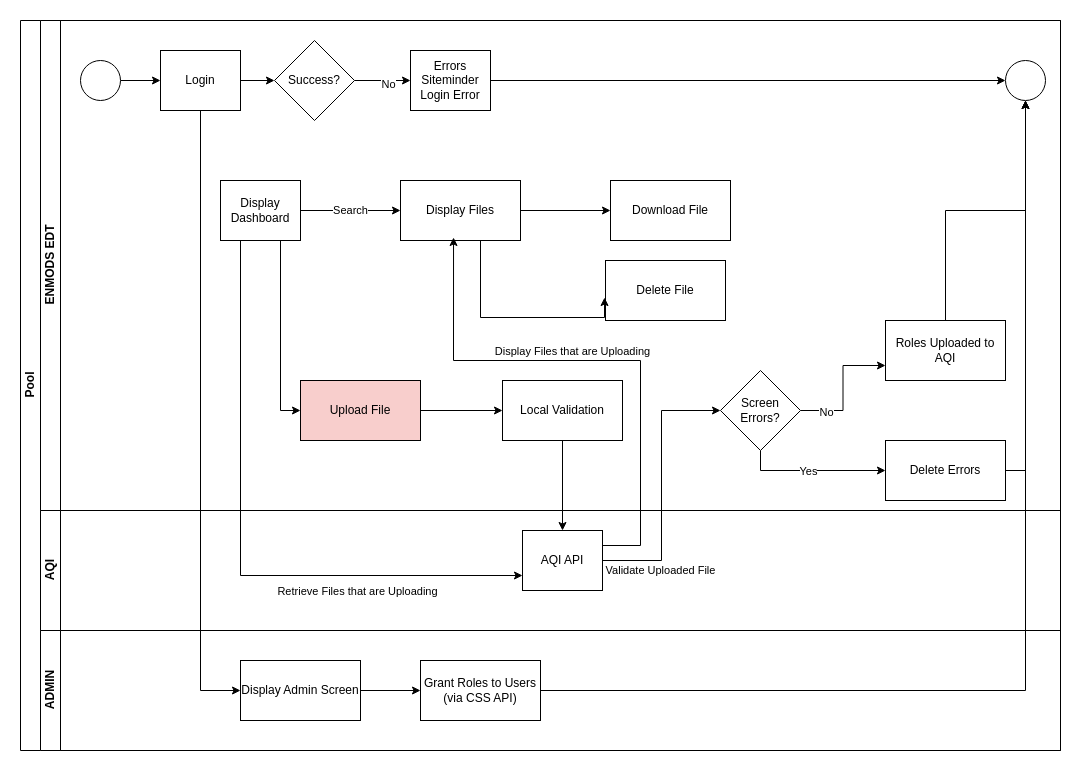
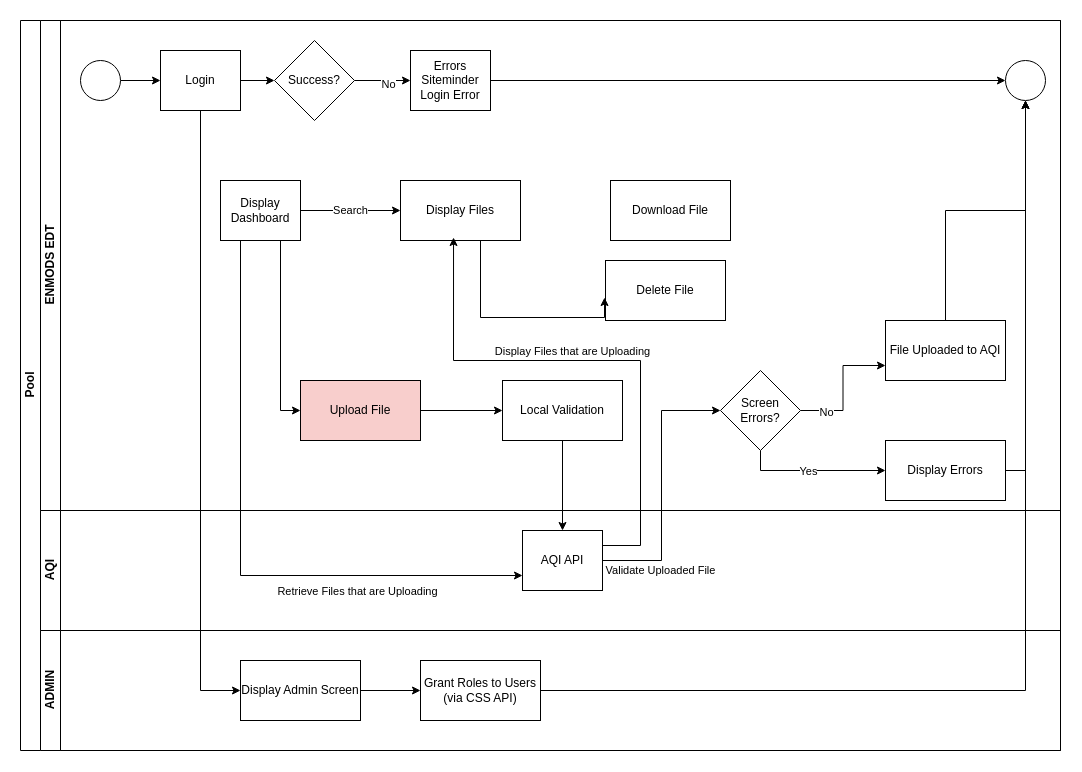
  <mxCell id="0" />
  <mxCell id="1" parent="0" />
  <mxCell id="2" value="Pool" style="swimlane;html=1;childLayout=stackLayout;resizeParent=1;resizeParentMax=0;horizontal=0;startSize=20;horizontalStack=0;" parent="1" vertex="1"><mxGeometry x="20" y="20" width="1040" height="730" as="geometry" /></mxCell>
  <mxCell id="3" value="ENMODS EDT" style="swimlane;html=1;startSize=20;horizontal=0;" parent="2" vertex="1"><mxGeometry x="20" width="1020" height="490" as="geometry" /></mxCell>
  <mxCell id="4" value="" style="edgeStyle=orthogonalEdgeStyle;rounded=0;orthogonalLoop=1;jettySize=auto;html=1;" parent="3" source="5" target="7" edge="1"><mxGeometry relative="1" as="geometry" /></mxCell>
  <mxCell id="5" value="" style="ellipse;whiteSpace=wrap;html=1;" parent="3" vertex="1"><mxGeometry x="40" y="40" width="40" height="40" as="geometry" /></mxCell>
  <mxCell id="6" style="edgeStyle=orthogonalEdgeStyle;rounded=0;orthogonalLoop=1;jettySize=auto;html=1;entryX=0;entryY=0.5;entryDx=0;entryDy=0;" edge="1" parent="3" source="7" target="13"><mxGeometry relative="1" as="geometry" /></mxCell>
  <mxCell id="7" value="Login" style="rounded=0;whiteSpace=wrap;html=1;fontFamily=Helvetica;fontSize=12;fontColor=#000000;align=center;" parent="3" vertex="1"><mxGeometry x="120" y="30" width="80" height="60" as="geometry" /></mxCell>
  <mxCell id="8" value="" style="edgeStyle=orthogonalEdgeStyle;rounded=0;orthogonalLoop=1;jettySize=auto;html=1;endArrow=classic;endFill=1;" parent="3" source="9" target="10" edge="1"><mxGeometry relative="1" as="geometry" /></mxCell>
  <mxCell id="9" value="Errors Siteminder Login Error" style="rounded=0;whiteSpace=wrap;html=1;fontFamily=Helvetica;fontSize=12;fontColor=#000000;align=center;" parent="3" vertex="1"><mxGeometry x="370" y="30" width="80" height="60" as="geometry" /></mxCell>
  <mxCell id="10" value="" style="ellipse;whiteSpace=wrap;html=1;" parent="3" vertex="1"><mxGeometry x="965" y="40" width="40" height="40" as="geometry" /></mxCell>
  <mxCell id="11" style="edgeStyle=orthogonalEdgeStyle;rounded=0;orthogonalLoop=1;jettySize=auto;html=1;entryX=0;entryY=0.5;entryDx=0;entryDy=0;" edge="1" parent="3" source="13" target="9"><mxGeometry relative="1" as="geometry" /></mxCell>
  <mxCell id="12" value="No" style="edgeLabel;html=1;align=center;verticalAlign=middle;resizable=0;points=[];" vertex="1" connectable="0" parent="11"><mxGeometry x="0.179" y="-3" relative="1" as="geometry"><mxPoint as="offset" /></mxGeometry></mxCell>
  <mxCell id="13" value="Success?" style="rhombus;whiteSpace=wrap;html=1;" vertex="1" parent="3"><mxGeometry x="234" y="20" width="80" height="80" as="geometry" /></mxCell>
  <mxCell id="14" value="Search" style="edgeStyle=orthogonalEdgeStyle;rounded=0;orthogonalLoop=1;jettySize=auto;html=1;entryX=0;entryY=0.5;entryDx=0;entryDy=0;" edge="1" parent="3" source="16" target="18"><mxGeometry relative="1" as="geometry" /></mxCell>
  <mxCell id="15" style="edgeStyle=orthogonalEdgeStyle;rounded=0;orthogonalLoop=1;jettySize=auto;html=1;exitX=0.75;exitY=1;exitDx=0;exitDy=0;entryX=0;entryY=0.5;entryDx=0;entryDy=0;" edge="1" parent="3" source="16" target="23"><mxGeometry relative="1" as="geometry" /></mxCell>
  <mxCell id="16" value="Display Dashboard" style="rounded=0;whiteSpace=wrap;html=1;fontFamily=Helvetica;fontSize=12;fontColor=#000000;align=center;" parent="3" vertex="1"><mxGeometry x="180" y="160" width="80" height="60" as="geometry" /></mxCell>
- <mxCell id="17" style="edgeStyle=orthogonalEdgeStyle;rounded=0;orthogonalLoop=1;jettySize=auto;html=1;entryX=0;entryY=0.5;entryDx=0;entryDy=0;" edge="1" parent="3" source="18" target="20"><mxGeometry relative="1" as="geometry" /></mxCell>
  <mxCell id="18" value="Display Files" style="rounded=0;whiteSpace=wrap;html=1;" vertex="1" parent="3"><mxGeometry x="360" y="160" width="120" height="60" as="geometry" /></mxCell>
  <mxCell id="19" value="Delete File" style="rounded=0;whiteSpace=wrap;html=1;" vertex="1" parent="3"><mxGeometry x="565" y="240" width="120" height="60" as="geometry" /></mxCell>
  <mxCell id="20" value="Download File" style="rounded=0;whiteSpace=wrap;html=1;" vertex="1" parent="3"><mxGeometry x="570" y="160" width="120" height="60" as="geometry" /></mxCell>
  <mxCell id="21" style="edgeStyle=orthogonalEdgeStyle;rounded=0;orthogonalLoop=1;jettySize=auto;html=1;entryX=-0.008;entryY=0.617;entryDx=0;entryDy=0;entryPerimeter=0;" edge="1" parent="3" source="18" target="19"><mxGeometry relative="1" as="geometry"><Array as="points"><mxPoint x="440" y="297" /></Array></mxGeometry></mxCell>
  <mxCell id="22" value="" style="edgeStyle=orthogonalEdgeStyle;rounded=0;orthogonalLoop=1;jettySize=auto;html=1;" edge="1" parent="3" source="23" target="33"><mxGeometry relative="1" as="geometry" /></mxCell>
  <mxCell id="23" value="Upload File" style="rounded=0;whiteSpace=wrap;html=1;fillColor=#f8cecc;" vertex="1" parent="3"><mxGeometry x="260" y="360" width="120" height="60" as="geometry" /></mxCell>
  <mxCell id="24" style="edgeStyle=orthogonalEdgeStyle;rounded=0;orthogonalLoop=1;jettySize=auto;html=1;entryX=0;entryY=0.75;entryDx=0;entryDy=0;" edge="1" parent="3" source="28" target="32"><mxGeometry relative="1" as="geometry" /></mxCell>
  <mxCell id="25" value="No" style="edgeLabel;html=1;align=center;verticalAlign=middle;resizable=0;points=[];" vertex="1" connectable="0" parent="24"><mxGeometry x="-0.615" y="-1" relative="1" as="geometry"><mxPoint as="offset" /></mxGeometry></mxCell>
  <mxCell id="26" style="edgeStyle=orthogonalEdgeStyle;rounded=0;orthogonalLoop=1;jettySize=auto;html=1;" edge="1" parent="3" source="28" target="30"><mxGeometry relative="1" as="geometry"><Array as="points"><mxPoint x="720" y="450" /></Array></mxGeometry></mxCell>
  <mxCell id="27" value="Yes" style="edgeLabel;html=1;align=center;verticalAlign=middle;resizable=0;points=[];" vertex="1" connectable="0" parent="26"><mxGeometry x="-0.078" relative="1" as="geometry"><mxPoint as="offset" /></mxGeometry></mxCell>
  <mxCell id="28" value="Screen Errors?" style="rhombus;whiteSpace=wrap;html=1;" vertex="1" parent="3"><mxGeometry x="680" y="350" width="80" height="80" as="geometry" /></mxCell>
  <mxCell id="29" style="edgeStyle=orthogonalEdgeStyle;rounded=0;orthogonalLoop=1;jettySize=auto;html=1;entryX=0.5;entryY=1;entryDx=0;entryDy=0;" edge="1" parent="3" source="30" target="10"><mxGeometry relative="1" as="geometry"><Array as="points"><mxPoint x="985" y="450" /></Array></mxGeometry></mxCell>
- <mxCell id="30" value="Delete Errors" style="rounded=0;whiteSpace=wrap;html=1;" vertex="1" parent="3"><mxGeometry x="845" y="420" width="120" height="60" as="geometry" /></mxCell>
+ <mxCell id="30" value="Display Errors" style="rounded=0;whiteSpace=wrap;html=1;" vertex="1" parent="3"><mxGeometry x="845" y="420" width="120" height="60" as="geometry" /></mxCell>
  <mxCell id="31" style="edgeStyle=orthogonalEdgeStyle;rounded=0;orthogonalLoop=1;jettySize=auto;html=1;" edge="1" parent="3" source="32" target="10"><mxGeometry relative="1" as="geometry" /></mxCell>
- <mxCell id="32" value="Roles Uploaded to AQI" style="rounded=0;whiteSpace=wrap;html=1;" vertex="1" parent="3"><mxGeometry x="845" y="300" width="120" height="60" as="geometry" /></mxCell>
+ <mxCell id="32" value="File Uploaded to AQI" style="rounded=0;whiteSpace=wrap;html=1;" vertex="1" parent="3"><mxGeometry x="845" y="300" width="120" height="60" as="geometry" /></mxCell>
  <mxCell id="33" value="Local Validation" style="rounded=0;whiteSpace=wrap;html=1;" vertex="1" parent="3"><mxGeometry x="462" y="360" width="120" height="60" as="geometry" /></mxCell>
  <mxCell id="34" value="AQI" style="swimlane;html=1;startSize=20;horizontal=0;" parent="2" vertex="1"><mxGeometry x="20" y="490" width="1020" height="120" as="geometry" /></mxCell>
  <mxCell id="35" value="AQI API" style="rounded=0;whiteSpace=wrap;html=1;fontFamily=Helvetica;fontSize=12;fontColor=#000000;align=center;" parent="34" vertex="1"><mxGeometry x="482" y="20" width="80" height="60" as="geometry" /></mxCell>
  <mxCell id="36" value="ADMIN" style="swimlane;html=1;startSize=20;horizontal=0;" parent="2" vertex="1"><mxGeometry x="20" y="610" width="1020" height="120" as="geometry" /></mxCell>
  <mxCell id="37" style="edgeStyle=orthogonalEdgeStyle;rounded=0;orthogonalLoop=1;jettySize=auto;html=1;entryX=0;entryY=0.5;entryDx=0;entryDy=0;" edge="1" parent="36" source="38" target="39"><mxGeometry relative="1" as="geometry" /></mxCell>
  <mxCell id="38" value="Display Admin Screen" style="rounded=0;whiteSpace=wrap;html=1;" vertex="1" parent="36"><mxGeometry x="200" y="30" width="120" height="60" as="geometry" /></mxCell>
  <mxCell id="39" value="Grant Roles to Users (via CSS API)" style="rounded=0;whiteSpace=wrap;html=1;" vertex="1" parent="36"><mxGeometry x="380" y="30" width="120" height="60" as="geometry" /></mxCell>
  <mxCell id="40" style="edgeStyle=orthogonalEdgeStyle;rounded=0;orthogonalLoop=1;jettySize=auto;html=1;exitX=0.25;exitY=1;exitDx=0;exitDy=0;entryX=0;entryY=0.75;entryDx=0;entryDy=0;" edge="1" parent="2" source="16" target="35"><mxGeometry relative="1" as="geometry" /></mxCell>
  <mxCell id="41" value="Retrieve Files that are Uploading" style="edgeLabel;html=1;align=center;verticalAlign=middle;resizable=0;points=[];" vertex="1" connectable="0" parent="40"><mxGeometry x="0.443" y="2" relative="1" as="geometry"><mxPoint x="6" y="17" as="offset" /></mxGeometry></mxCell>
  <mxCell id="42" value="Validate Uploaded File" style="edgeStyle=orthogonalEdgeStyle;rounded=0;orthogonalLoop=1;jettySize=auto;html=1;entryX=0;entryY=0.5;entryDx=0;entryDy=0;" edge="1" parent="2" source="35" target="28"><mxGeometry x="-0.567" y="-10" relative="1" as="geometry"><mxPoint as="offset" /></mxGeometry></mxCell>
  <mxCell id="43" value="" style="edgeStyle=orthogonalEdgeStyle;rounded=0;orthogonalLoop=1;jettySize=auto;html=1;" edge="1" parent="2" source="33" target="35"><mxGeometry relative="1" as="geometry" /></mxCell>
  <mxCell id="44" style="edgeStyle=orthogonalEdgeStyle;rounded=0;orthogonalLoop=1;jettySize=auto;html=1;exitX=1;exitY=0.25;exitDx=0;exitDy=0;entryX=0.442;entryY=0.95;entryDx=0;entryDy=0;entryPerimeter=0;" edge="1" parent="2" source="35" target="18"><mxGeometry relative="1" as="geometry"><Array as="points"><mxPoint x="620" y="525" /><mxPoint x="620" y="340" /><mxPoint x="433" y="340" /></Array></mxGeometry></mxCell>
  <mxCell id="45" value="Display Files that are Uploading" style="edgeLabel;html=1;align=center;verticalAlign=middle;resizable=0;points=[];" vertex="1" connectable="0" parent="44"><mxGeometry x="0.096" y="2" relative="1" as="geometry"><mxPoint y="-12" as="offset" /></mxGeometry></mxCell>
  <mxCell id="46" style="edgeStyle=orthogonalEdgeStyle;rounded=0;orthogonalLoop=1;jettySize=auto;html=1;entryX=0;entryY=0.5;entryDx=0;entryDy=0;" edge="1" parent="2" source="7" target="38"><mxGeometry relative="1" as="geometry" /></mxCell>
  <mxCell id="47" style="edgeStyle=orthogonalEdgeStyle;rounded=0;orthogonalLoop=1;jettySize=auto;html=1;entryX=0.5;entryY=1;entryDx=0;entryDy=0;" edge="1" parent="2" source="39" target="10"><mxGeometry relative="1" as="geometry" /></mxCell>
